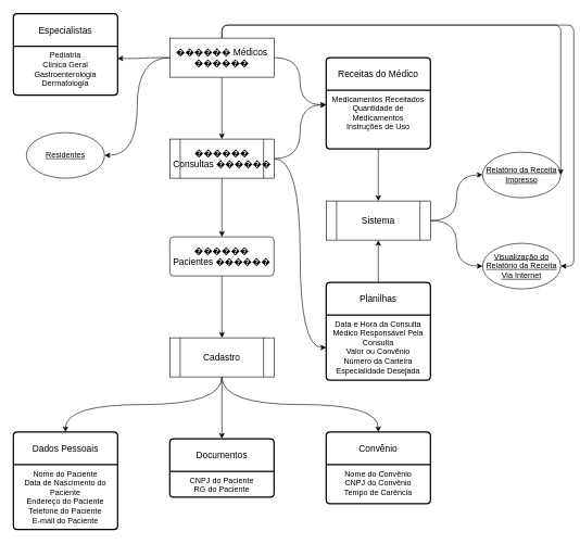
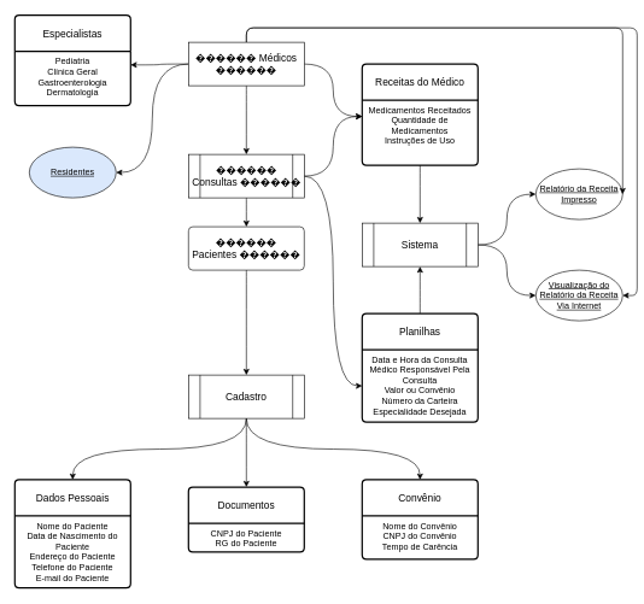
  <mxCell id="0" />
  <mxCell id="1" parent="0" />
  <mxCell id="2" value="Convênio" style="swimlane;childLayout=stackLayout;horizontal=1;startSize=50;horizontalStack=0;rounded=1;fontSize=14;fontStyle=0;strokeWidth=2;resizeParent=0;resizeLast=1;shadow=0;dashed=0;align=center;arcSize=4;whiteSpace=wrap;html=1;labelBackgroundColor=none;labelBorderColor=none;" parent="1" vertex="1"><mxGeometry x="500" y="662.75" width="160" height="110" as="geometry" /></mxCell>
  <mxCell id="3" value="Nome do Convênio&lt;br&gt;&lt;div&gt;CNPJ do Convênio&lt;/div&gt;&lt;div&gt;Tempo de Carência&lt;/div&gt;" style="align=center;strokeColor=none;fillColor=none;spacingLeft=4;spacingRight=4;fontSize=12;verticalAlign=top;resizable=0;rotatable=0;part=1;html=1;whiteSpace=wrap;labelBackgroundColor=none;labelBorderColor=none;" parent="2" vertex="1"><mxGeometry y="50" width="160" height="60" as="geometry" /></mxCell>
  <mxCell id="4" style="edgeStyle=orthogonalEdgeStyle;rounded=0;orthogonalLoop=1;jettySize=auto;html=1;exitX=0.5;exitY=0;exitDx=0;exitDy=0;entryX=0.5;entryY=1;entryDx=0;entryDy=0;curved=1;labelBackgroundColor=none;labelBorderColor=none;" parent="1" source="5" target="17" edge="1"><mxGeometry relative="1" as="geometry" /></mxCell>
  <mxCell id="5" value="Planilhas" style="swimlane;childLayout=stackLayout;horizontal=1;startSize=50;horizontalStack=0;rounded=1;fontSize=14;fontStyle=0;strokeWidth=2;resizeParent=0;resizeLast=1;shadow=0;dashed=0;align=center;arcSize=4;whiteSpace=wrap;html=1;labelBackgroundColor=none;labelBorderColor=none;" parent="1" vertex="1"><mxGeometry x="500" y="433" width="160" height="150" as="geometry" /></mxCell>
  <mxCell id="6" value="Data e Hora da Consulta&lt;br&gt;Médico Responsável Pela Consulta&lt;br&gt;Valor ou Convênio&lt;div&gt;Número da Carteira&lt;br&gt;&lt;div&gt;Especialidade Desejada&lt;/div&gt;&lt;/div&gt;" style="align=center;strokeColor=none;fillColor=none;spacingLeft=4;spacingRight=4;fontSize=12;verticalAlign=top;resizable=0;rotatable=0;part=1;html=1;whiteSpace=wrap;labelBackgroundColor=none;labelBorderColor=none;" parent="5" vertex="1"><mxGeometry y="50" width="160" height="100" as="geometry" /></mxCell>
  <mxCell id="7" style="edgeStyle=orthogonalEdgeStyle;rounded=0;orthogonalLoop=1;jettySize=auto;html=1;exitX=1;exitY=0.5;exitDx=0;exitDy=0;entryX=0;entryY=0.25;entryDx=0;entryDy=0;curved=1;labelBackgroundColor=none;labelBorderColor=none;" parent="1" source="10" target="13" edge="1"><mxGeometry relative="1" as="geometry" /></mxCell>
  <mxCell id="8" style="edgeStyle=orthogonalEdgeStyle;rounded=0;orthogonalLoop=1;jettySize=auto;html=1;entryX=0.5;entryY=0;entryDx=0;entryDy=0;curved=1;labelBackgroundColor=none;labelBorderColor=none;" parent="1" source="10" target="29" edge="1"><mxGeometry relative="1" as="geometry" /></mxCell>
  <mxCell id="9" style="edgeStyle=orthogonalEdgeStyle;rounded=0;orthogonalLoop=1;jettySize=auto;html=1;entryX=0;entryY=0.5;entryDx=0;entryDy=0;curved=1;labelBackgroundColor=none;labelBorderColor=none;" parent="1" source="10" target="6" edge="1"><mxGeometry relative="1" as="geometry" /></mxCell>
  <mxCell id="10" value="" style="shape=process;whiteSpace=wrap;html=1;backgroundOutline=1;labelBackgroundColor=none;labelBorderColor=none;" parent="1" vertex="1"><mxGeometry x="260" y="213" width="160" height="60" as="geometry" /></mxCell>
  <mxCell id="11" value="&lt;font style=&quot;font-size: 14px;&quot;&gt;������ Consultas&amp;nbsp;&lt;/font&gt;&lt;span style=&quot;font-size: 14px;&quot;&gt;������&lt;/span&gt;" style="text;html=1;align=center;verticalAlign=middle;whiteSpace=wrap;rounded=0;labelBackgroundColor=none;labelBorderColor=none;" parent="1" vertex="1"><mxGeometry x="282.5" y="228" width="115" height="30" as="geometry" /></mxCell>
  <mxCell id="12" value="Receitas do Médico" style="swimlane;childLayout=stackLayout;horizontal=1;startSize=50;horizontalStack=0;rounded=1;fontSize=14;fontStyle=0;strokeWidth=2;resizeParent=0;resizeLast=1;shadow=0;dashed=0;align=center;arcSize=4;whiteSpace=wrap;html=1;fillColor=default;labelBackgroundColor=none;labelBorderColor=none;" parent="1" vertex="1"><mxGeometry x="500" y="88" width="160" height="140" as="geometry" /></mxCell>
  <mxCell id="13" value="Medicamentos Receitados&lt;br&gt;&lt;div&gt;Quantidade de Medicamentos&lt;/div&gt;&lt;div&gt;Instruções de Uso&lt;/div&gt;" style="align=center;strokeColor=none;fillColor=none;spacingLeft=4;spacingRight=4;fontSize=12;verticalAlign=top;resizable=0;rotatable=0;part=1;html=1;whiteSpace=wrap;labelBackgroundColor=none;labelBorderColor=none;" parent="12" vertex="1"><mxGeometry y="50" width="160" height="90" as="geometry" /></mxCell>
  <mxCell id="14" value="" style="whiteSpace=wrap;html=1;fontSize=14;fontStyle=0;startSize=50;horizontal=1;rounded=1;strokeWidth=2;shadow=0;dashed=0;arcSize=4;labelBackgroundColor=none;labelBorderColor=none;" parent="12" vertex="1"><mxGeometry y="140" width="160" as="geometry" /></mxCell>
  <mxCell id="15" style="edgeStyle=orthogonalEdgeStyle;rounded=0;orthogonalLoop=1;jettySize=auto;html=1;exitX=1;exitY=0.5;exitDx=0;exitDy=0;entryX=0;entryY=0.5;entryDx=0;entryDy=0;curved=1;labelBackgroundColor=none;labelBorderColor=none;" parent="1" source="17" target="20" edge="1"><mxGeometry relative="1" as="geometry" /></mxCell>
  <mxCell id="16" style="edgeStyle=orthogonalEdgeStyle;rounded=0;orthogonalLoop=1;jettySize=auto;html=1;exitX=1;exitY=0.5;exitDx=0;exitDy=0;entryX=0;entryY=0.5;entryDx=0;entryDy=0;curved=1;labelBackgroundColor=none;labelBorderColor=none;" parent="1" source="17" target="19" edge="1"><mxGeometry relative="1" as="geometry" /></mxCell>
  <mxCell id="17" value="" style="shape=process;whiteSpace=wrap;html=1;backgroundOutline=1;labelBackgroundColor=none;labelBorderColor=none;" parent="1" vertex="1"><mxGeometry x="500" y="308" width="160" height="60" as="geometry" /></mxCell>
  <mxCell id="18" value="&lt;font style=&quot;font-size: 14px;&quot;&gt;Sistema&lt;/font&gt;" style="text;html=1;align=center;verticalAlign=middle;whiteSpace=wrap;rounded=0;labelBackgroundColor=none;labelBorderColor=none;" parent="1" vertex="1"><mxGeometry x="550" y="323" width="60" height="30" as="geometry" /></mxCell>
  <mxCell id="19" value="Visualização do Relatório da Receita Via Internet" style="ellipse;whiteSpace=wrap;html=1;align=center;fontStyle=4;labelBackgroundColor=none;labelBorderColor=none;" parent="1" vertex="1"><mxGeometry x="740" y="373" width="120" height="70" as="geometry" /></mxCell>
  <mxCell id="20" value="Relatório da Receita Impresso" style="ellipse;whiteSpace=wrap;html=1;align=center;fontStyle=4;labelBackgroundColor=none;labelBorderColor=none;" parent="1" vertex="1"><mxGeometry x="740" y="233" width="120" height="70" as="geometry" /></mxCell>
  <mxCell id="21" style="edgeStyle=orthogonalEdgeStyle;rounded=0;orthogonalLoop=1;jettySize=auto;html=1;exitX=0.5;exitY=1;exitDx=0;exitDy=0;entryX=0.5;entryY=0;entryDx=0;entryDy=0;curved=1;labelBackgroundColor=none;labelBorderColor=none;" parent="1" source="27" target="10" edge="1"><mxGeometry relative="1" as="geometry" /></mxCell>
  <mxCell id="22" style="edgeStyle=orthogonalEdgeStyle;rounded=0;orthogonalLoop=1;jettySize=auto;html=1;entryX=0;entryY=0.25;entryDx=0;entryDy=0;curved=1;labelBackgroundColor=none;labelBorderColor=none;" parent="1" source="27" target="13" edge="1"><mxGeometry relative="1" as="geometry" /></mxCell>
  <mxCell id="23" style="edgeStyle=orthogonalEdgeStyle;rounded=1;orthogonalLoop=1;jettySize=auto;html=1;exitX=0.5;exitY=0;exitDx=0;exitDy=0;entryX=1;entryY=0.5;entryDx=0;entryDy=0;curved=0;labelBackgroundColor=none;labelBorderColor=none;" parent="1" source="27" target="19" edge="1"><mxGeometry relative="1" as="geometry" /></mxCell>
  <mxCell id="24" style="edgeStyle=orthogonalEdgeStyle;rounded=1;orthogonalLoop=1;jettySize=auto;html=1;exitX=0.5;exitY=0;exitDx=0;exitDy=0;curved=0;entryX=1;entryY=0.5;entryDx=0;entryDy=0;labelBackgroundColor=none;labelBorderColor=none;" parent="1" source="27" target="20" edge="1"><mxGeometry relative="1" as="geometry"><mxPoint x="893" y="238" as="targetPoint" /><Array as="points"><mxPoint x="340" y="38" /><mxPoint x="860" y="38" /></Array></mxGeometry></mxCell>
  <mxCell id="25" style="edgeStyle=orthogonalEdgeStyle;rounded=0;orthogonalLoop=1;jettySize=auto;html=1;exitX=0;exitY=0.5;exitDx=0;exitDy=0;entryX=1;entryY=0.5;entryDx=0;entryDy=0;curved=1;labelBackgroundColor=none;labelBorderColor=none;" parent="1" source="27" target="40" edge="1"><mxGeometry relative="1" as="geometry" /></mxCell>
  <mxCell id="26" style="edgeStyle=orthogonalEdgeStyle;rounded=0;orthogonalLoop=1;jettySize=auto;html=1;exitX=0;exitY=0.5;exitDx=0;exitDy=0;entryX=1;entryY=0.25;entryDx=0;entryDy=0;curved=1;labelBackgroundColor=none;labelBorderColor=none;" parent="1" source="27" target="42" edge="1"><mxGeometry relative="1" as="geometry" /></mxCell>
  <mxCell id="27" value="&lt;font style=&quot;font-size: 14px;&quot;&gt;������ Médicos ������&lt;/font&gt;" style="arcSize=10;whiteSpace=wrap;html=1;align=center;labelBackgroundColor=none;labelBorderColor=none;rounded=0;" parent="1" vertex="1"><mxGeometry x="260" width="160" height="60" as="geometry" y="58" /></mxCell>
  <mxCell id="28" style="edgeStyle=orthogonalEdgeStyle;rounded=0;orthogonalLoop=1;jettySize=auto;html=1;exitX=0.5;exitY=1;exitDx=0;exitDy=0;entryX=0.5;entryY=0;entryDx=0;entryDy=0;curved=1;labelBackgroundColor=none;labelBorderColor=none;" parent="1" source="29" target="35" edge="1"><mxGeometry relative="1" as="geometry" /></mxCell>
- <mxCell id="29" value="&lt;font style=&quot;font-size: 14px;&quot;&gt;������ Pacientes&amp;nbsp;&lt;/font&gt;&lt;span style=&quot;font-size: 14px;&quot;&gt;������&lt;/span&gt;" style="rounded=1;arcSize=10;whiteSpace=wrap;html=1;align=center;labelBackgroundColor=none;labelBorderColor=none;" parent="1" vertex="1"><mxGeometry x="260" y="363" width="160" height="60" as="geometry" /></mxCell>
+ <mxCell id="29" value="&lt;font style=&quot;font-size: 14px;&quot;&gt;������ Pacientes&amp;nbsp;&lt;/font&gt;&lt;span style=&quot;font-size: 14px;&quot;&gt;������&lt;/span&gt;" style="rounded=1;arcSize=10;whiteSpace=wrap;html=1;align=center;labelBackgroundColor=none;labelBorderColor=none;" parent="1" vertex="1"><mxGeometry x="260" y="313" width="160" height="60" as="geometry" /></mxCell>
  <mxCell id="30" value="Documentos" style="swimlane;childLayout=stackLayout;horizontal=1;startSize=50;horizontalStack=0;rounded=1;fontSize=14;fontStyle=0;strokeWidth=2;resizeParent=0;resizeLast=1;shadow=0;dashed=0;align=center;arcSize=4;whiteSpace=wrap;html=1;labelBackgroundColor=none;labelBorderColor=none;" parent="1" vertex="1"><mxGeometry x="260" y="672.875" width="160" height="89.75" as="geometry" /></mxCell>
  <mxCell id="31" value="CNPJ do Paciente&lt;div&gt;RG do Paciente&lt;/div&gt;" style="align=center;strokeColor=none;fillColor=none;spacingLeft=4;spacingRight=4;fontSize=12;verticalAlign=top;resizable=0;rotatable=0;part=1;html=1;whiteSpace=wrap;labelBackgroundColor=none;labelBorderColor=none;" parent="30" vertex="1"><mxGeometry y="50" width="160" height="39.75" as="geometry" /></mxCell>
  <mxCell id="32" style="edgeStyle=orthogonalEdgeStyle;rounded=0;orthogonalLoop=1;jettySize=auto;html=1;entryX=0.5;entryY=0;entryDx=0;entryDy=0;curved=1;exitX=0.5;exitY=1;exitDx=0;exitDy=0;labelBackgroundColor=none;labelBorderColor=none;" parent="1" source="35" target="37" edge="1"><mxGeometry relative="1" as="geometry" /></mxCell>
  <mxCell id="33" style="edgeStyle=orthogonalEdgeStyle;rounded=0;orthogonalLoop=1;jettySize=auto;html=1;entryX=0.5;entryY=0;entryDx=0;entryDy=0;curved=1;exitX=0.5;exitY=1;exitDx=0;exitDy=0;labelBackgroundColor=none;labelBorderColor=none;" parent="1" source="35" target="2" edge="1"><mxGeometry relative="1" as="geometry" /></mxCell>
  <mxCell id="34" style="edgeStyle=orthogonalEdgeStyle;rounded=0;orthogonalLoop=1;jettySize=auto;html=1;exitX=0.5;exitY=1;exitDx=0;exitDy=0;entryX=0.5;entryY=0;entryDx=0;entryDy=0;curved=1;labelBackgroundColor=none;labelBorderColor=none;" parent="1" source="35" target="30" edge="1"><mxGeometry relative="1" as="geometry" /></mxCell>
  <mxCell id="35" value="" style="shape=process;whiteSpace=wrap;html=1;backgroundOutline=1;labelBackgroundColor=none;labelBorderColor=none;" parent="1" vertex="1"><mxGeometry x="260" y="518" width="160" height="60" as="geometry" /></mxCell>
  <mxCell id="36" value="&lt;font style=&quot;font-size: 14px;&quot;&gt;Cadastro&lt;/font&gt;" style="text;html=1;align=center;verticalAlign=middle;whiteSpace=wrap;rounded=0;labelBackgroundColor=none;labelBorderColor=none;" parent="1" vertex="1"><mxGeometry x="310" y="533" width="60" height="30" as="geometry" /></mxCell>
  <mxCell id="37" value="Dados Pessoais" style="swimlane;childLayout=stackLayout;horizontal=1;startSize=50;horizontalStack=0;rounded=1;fontSize=14;fontStyle=0;strokeWidth=2;resizeParent=0;resizeLast=1;shadow=0;dashed=0;align=center;arcSize=4;whiteSpace=wrap;html=1;labelBackgroundColor=none;labelBorderColor=none;fillColor=default;" parent="1" vertex="1"><mxGeometry x="20" y="662.75" width="160" height="149.5" as="geometry" /></mxCell>
  <mxCell id="38" value="Nome do Paciente&lt;div&gt;Data de Nascimento do Paciente&lt;/div&gt;&lt;div&gt;Endereço do Paciente&lt;/div&gt;&lt;div&gt;Telefone do Paciente&lt;/div&gt;&lt;div&gt;E-mail do Paciente&lt;/div&gt;" style="align=center;strokeColor=none;fillColor=none;spacingLeft=4;spacingRight=4;fontSize=12;verticalAlign=top;resizable=0;rotatable=0;part=1;html=1;whiteSpace=wrap;rounded=0;labelBackgroundColor=none;labelBorderColor=none;" parent="37" vertex="1"><mxGeometry y="50" width="160" height="99.5" as="geometry" /></mxCell>
  <mxCell id="39" style="edgeStyle=orthogonalEdgeStyle;rounded=0;orthogonalLoop=1;jettySize=auto;html=1;curved=1;labelBackgroundColor=none;labelBorderColor=none;" parent="1" source="13" target="17" edge="1"><mxGeometry relative="1" as="geometry" /></mxCell>
- <mxCell id="40" value="Residentes" style="ellipse;whiteSpace=wrap;html=1;align=center;fontStyle=4;labelBackgroundColor=none;labelBorderColor=none;" parent="1" vertex="1"><mxGeometry x="40" y="203" width="120" height="70" as="geometry" /></mxCell>
+ <mxCell id="40" value="Residentes" style="ellipse;whiteSpace=wrap;html=1;align=center;fontStyle=4;labelBackgroundColor=none;labelBorderColor=none;fillColor=#dae8fc;" parent="1" vertex="1"><mxGeometry x="40" y="203" width="120" height="70" as="geometry" /></mxCell>
  <mxCell id="41" value="Especialistas" style="swimlane;childLayout=stackLayout;horizontal=1;startSize=50;horizontalStack=0;rounded=1;fontSize=14;fontStyle=0;strokeWidth=2;resizeParent=0;resizeLast=1;shadow=0;dashed=0;align=center;arcSize=4;whiteSpace=wrap;html=1;fillColor=default;labelBackgroundColor=none;labelBorderColor=none;" parent="1" vertex="1"><mxGeometry x="20" y="20.5" width="160" height="125" as="geometry" /></mxCell>
  <mxCell id="42" value="Pediatria&lt;div&gt;Clínica Geral&lt;/div&gt;&lt;div&gt;Gastroenterologia&lt;/div&gt;&lt;div&gt;Dermatologia&lt;/div&gt;" style="align=center;strokeColor=none;fillColor=none;spacingLeft=4;spacingRight=4;fontSize=12;verticalAlign=top;resizable=0;rotatable=0;part=1;html=1;whiteSpace=wrap;labelBackgroundColor=none;labelBorderColor=none;" parent="41" vertex="1"><mxGeometry y="50" width="160" height="75" as="geometry" /></mxCell>
